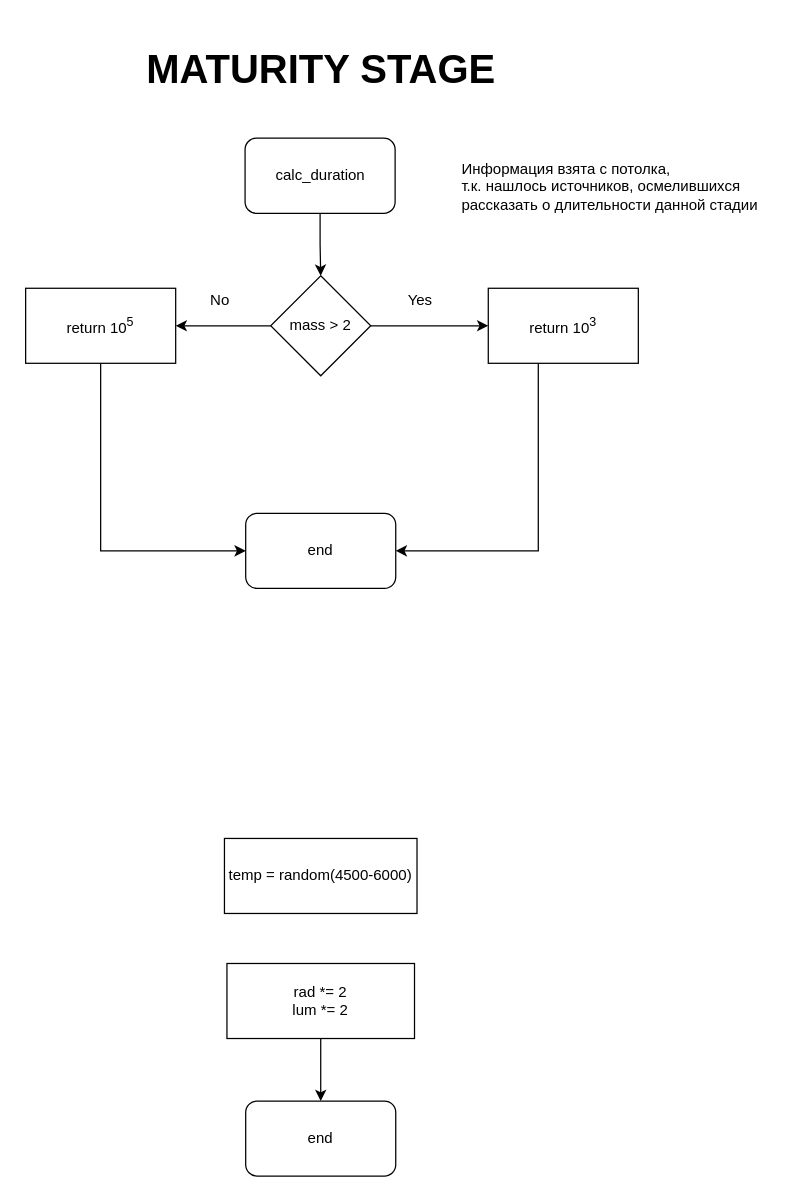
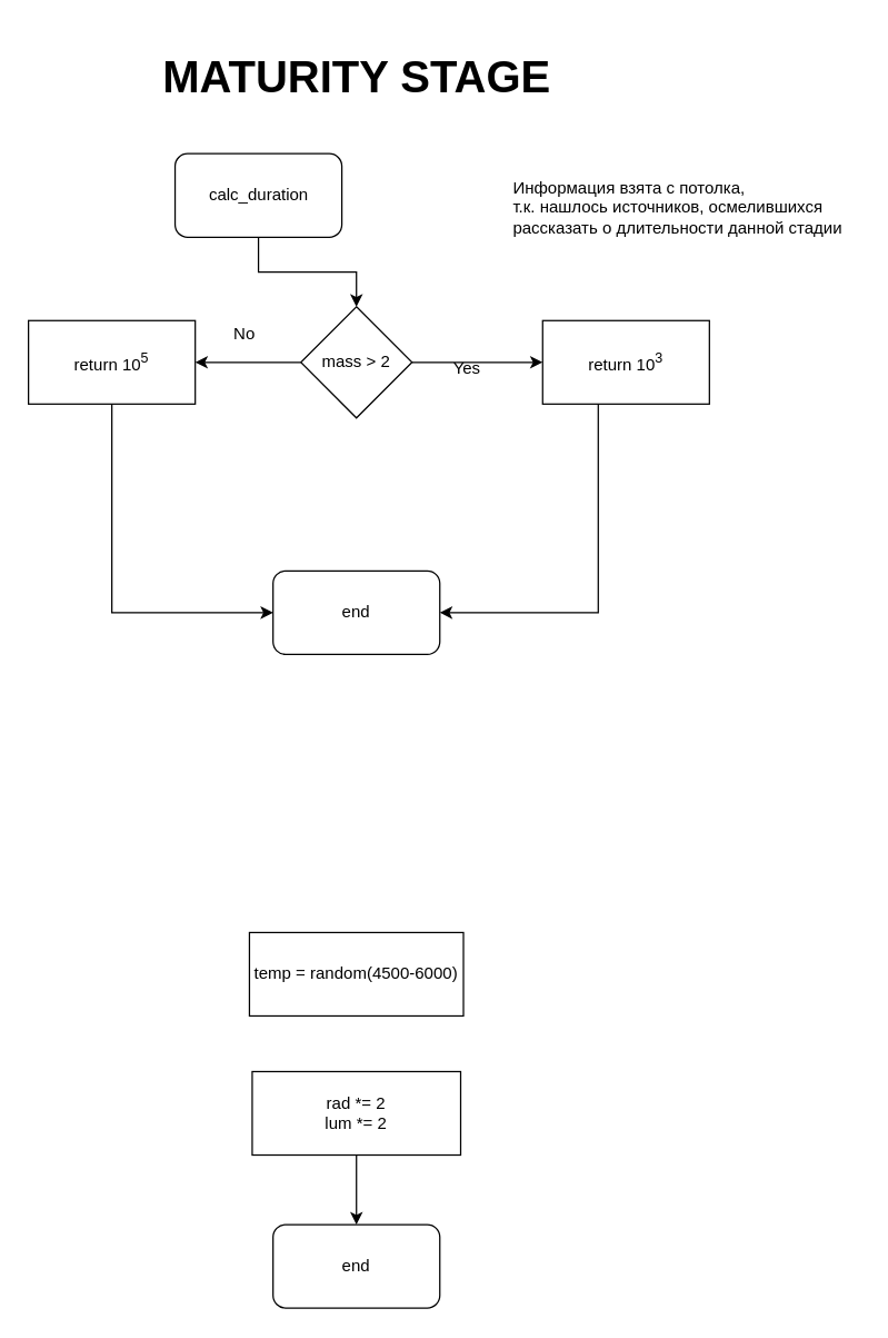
  <mxCell id="0" />
  <mxCell id="1" parent="0" />
  <mxCell id="2" value="&lt;b&gt;&lt;font style=&quot;font-size: 32px&quot;&gt;MATURITY STAGE&lt;/font&gt;&lt;/b&gt;" style="text;html=1;strokeColor=none;fillColor=none;align=center;verticalAlign=middle;whiteSpace=wrap;rounded=0;" parent="1" vertex="1"><mxGeometry x="73" y="20" width="367" height="70" as="geometry" /></mxCell>
  <mxCell id="3" style="edgeStyle=orthogonalEdgeStyle;rounded=0;orthogonalLoop=1;jettySize=auto;html=1;" edge="1" parent="1" source="4" target="8"><mxGeometry relative="1" as="geometry" /></mxCell>
- <mxCell id="4" value="calc_duration" style="rounded=1;whiteSpace=wrap;html=1;" parent="1" vertex="1"><mxGeometry x="195.5" y="110" width="120" height="60" as="geometry" /></mxCell>
+ <mxCell id="4" value="calc_duration" style="rounded=1;whiteSpace=wrap;html=1;" parent="1" vertex="1"><mxGeometry x="125.5" y="110" width="120" height="60" as="geometry" /></mxCell>
  <mxCell id="5" value="end" style="rounded=1;whiteSpace=wrap;html=1;" vertex="1" parent="1"><mxGeometry x="196" y="410" width="120" height="60" as="geometry" /></mxCell>
  <mxCell id="6" style="edgeStyle=orthogonalEdgeStyle;rounded=0;orthogonalLoop=1;jettySize=auto;html=1;" edge="1" parent="1" source="8" target="12"><mxGeometry relative="1" as="geometry" /></mxCell>
  <mxCell id="7" style="edgeStyle=orthogonalEdgeStyle;rounded=0;orthogonalLoop=1;jettySize=auto;html=1;" edge="1" parent="1" source="8" target="10"><mxGeometry relative="1" as="geometry" /></mxCell>
  <mxCell id="8" value="mass &amp;gt; 2" style="rhombus;whiteSpace=wrap;html=1;" vertex="1" parent="1"><mxGeometry x="216" y="220" width="80" height="80" as="geometry" /></mxCell>
  <mxCell id="9" style="edgeStyle=orthogonalEdgeStyle;rounded=0;orthogonalLoop=1;jettySize=auto;html=1;" edge="1" parent="1" source="10" target="5"><mxGeometry relative="1" as="geometry"><Array as="points"><mxPoint x="430" y="440" /></Array></mxGeometry></mxCell>
  <mxCell id="10" value="return 10&lt;sup&gt;3&lt;/sup&gt;" style="rounded=0;whiteSpace=wrap;html=1;" vertex="1" parent="1"><mxGeometry x="390" y="230" width="120" height="60" as="geometry" /></mxCell>
  <mxCell id="11" style="edgeStyle=orthogonalEdgeStyle;rounded=0;orthogonalLoop=1;jettySize=auto;html=1;" edge="1" parent="1" source="12" target="5"><mxGeometry relative="1" as="geometry"><mxPoint x="80" y="450" as="targetPoint" /><Array as="points"><mxPoint x="80" y="440" /></Array></mxGeometry></mxCell>
  <mxCell id="12" value="return 10&lt;sup&gt;5&lt;/sup&gt;" style="rounded=0;whiteSpace=wrap;html=1;" vertex="1" parent="1"><mxGeometry x="20" y="230" width="120" height="60" as="geometry" /></mxCell>
  <mxCell id="13" value="Информация взята с потолка,&lt;br&gt;т.к. нашлось источников, осмелившихся&lt;br&gt;рассказать о длительности данной стадии" style="text;html=1;resizable=0;points=[];autosize=1;align=left;verticalAlign=top;spacingTop=-4;" vertex="1" parent="1"><mxGeometry x="367" y="125" width="250" height="40" as="geometry" /></mxCell>
  <mxCell id="14" value="end" style="rounded=1;whiteSpace=wrap;html=1;" vertex="1" parent="1"><mxGeometry x="196" y="880" width="120" height="60" as="geometry" /></mxCell>
  <mxCell id="15" value="temp = random(4500-6000)" style="rounded=0;whiteSpace=wrap;html=1;" vertex="1" parent="1"><mxGeometry x="179" y="670" width="154" height="60" as="geometry" /></mxCell>
  <mxCell id="16" style="edgeStyle=orthogonalEdgeStyle;rounded=0;orthogonalLoop=1;jettySize=auto;html=1;" edge="1" parent="1" source="17" target="14"><mxGeometry relative="1" as="geometry" /></mxCell>
  <mxCell id="17" value="rad *= 2&lt;br&gt;lum *= 2" style="rounded=0;whiteSpace=wrap;html=1;" vertex="1" parent="1"><mxGeometry x="181" y="770" width="150" height="60" as="geometry" /></mxCell>
- <mxCell id="18" value="Yes" style="text;html=1;resizable=0;points=[];autosize=1;align=left;verticalAlign=top;spacingTop=-4;" vertex="1" parent="1"><mxGeometry x="324" y="230" width="40" height="20" as="geometry" /></mxCell>
+ <mxCell id="18" value="Yes" style="text;html=1;resizable=0;points=[];autosize=1;align=left;verticalAlign=top;spacingTop=-4;" vertex="1" parent="1"><mxGeometry x="324" y="255" width="40" height="20" as="geometry" /></mxCell>
  <mxCell id="19" value="No" style="text;html=1;resizable=0;points=[];autosize=1;align=left;verticalAlign=top;spacingTop=-4;" vertex="1" parent="1"><mxGeometry x="166" y="230" width="30" height="20" as="geometry" /></mxCell>
